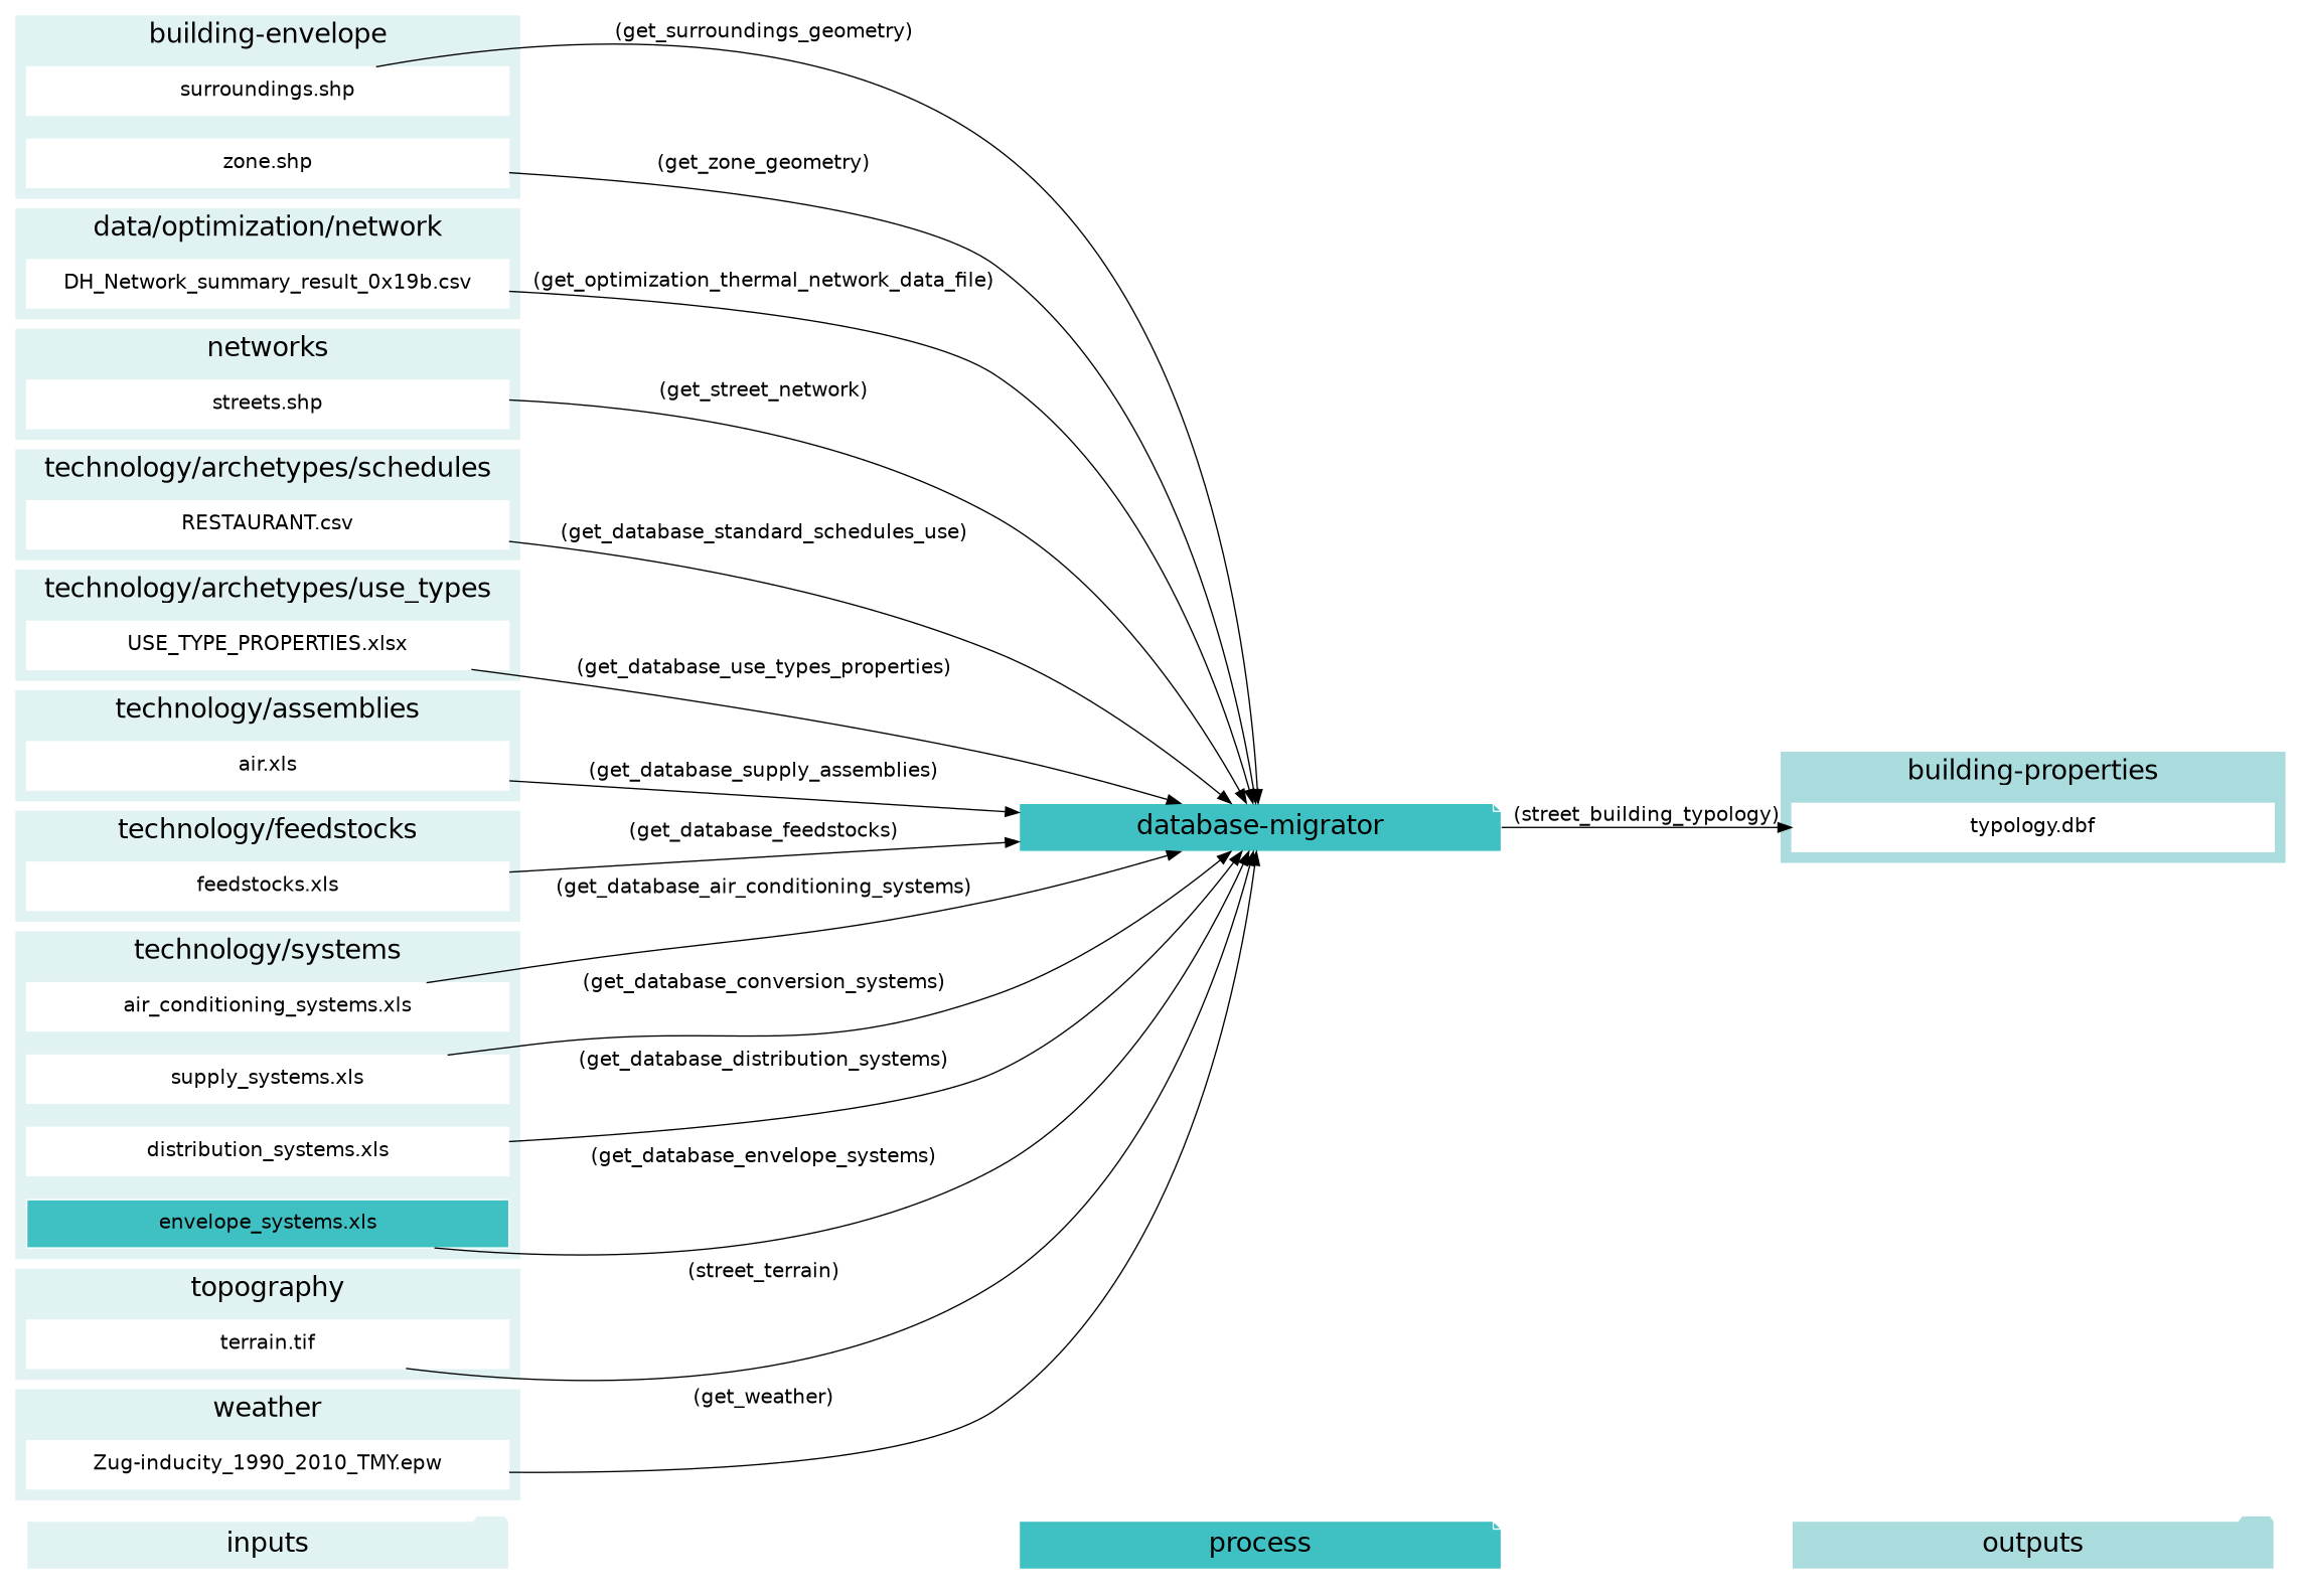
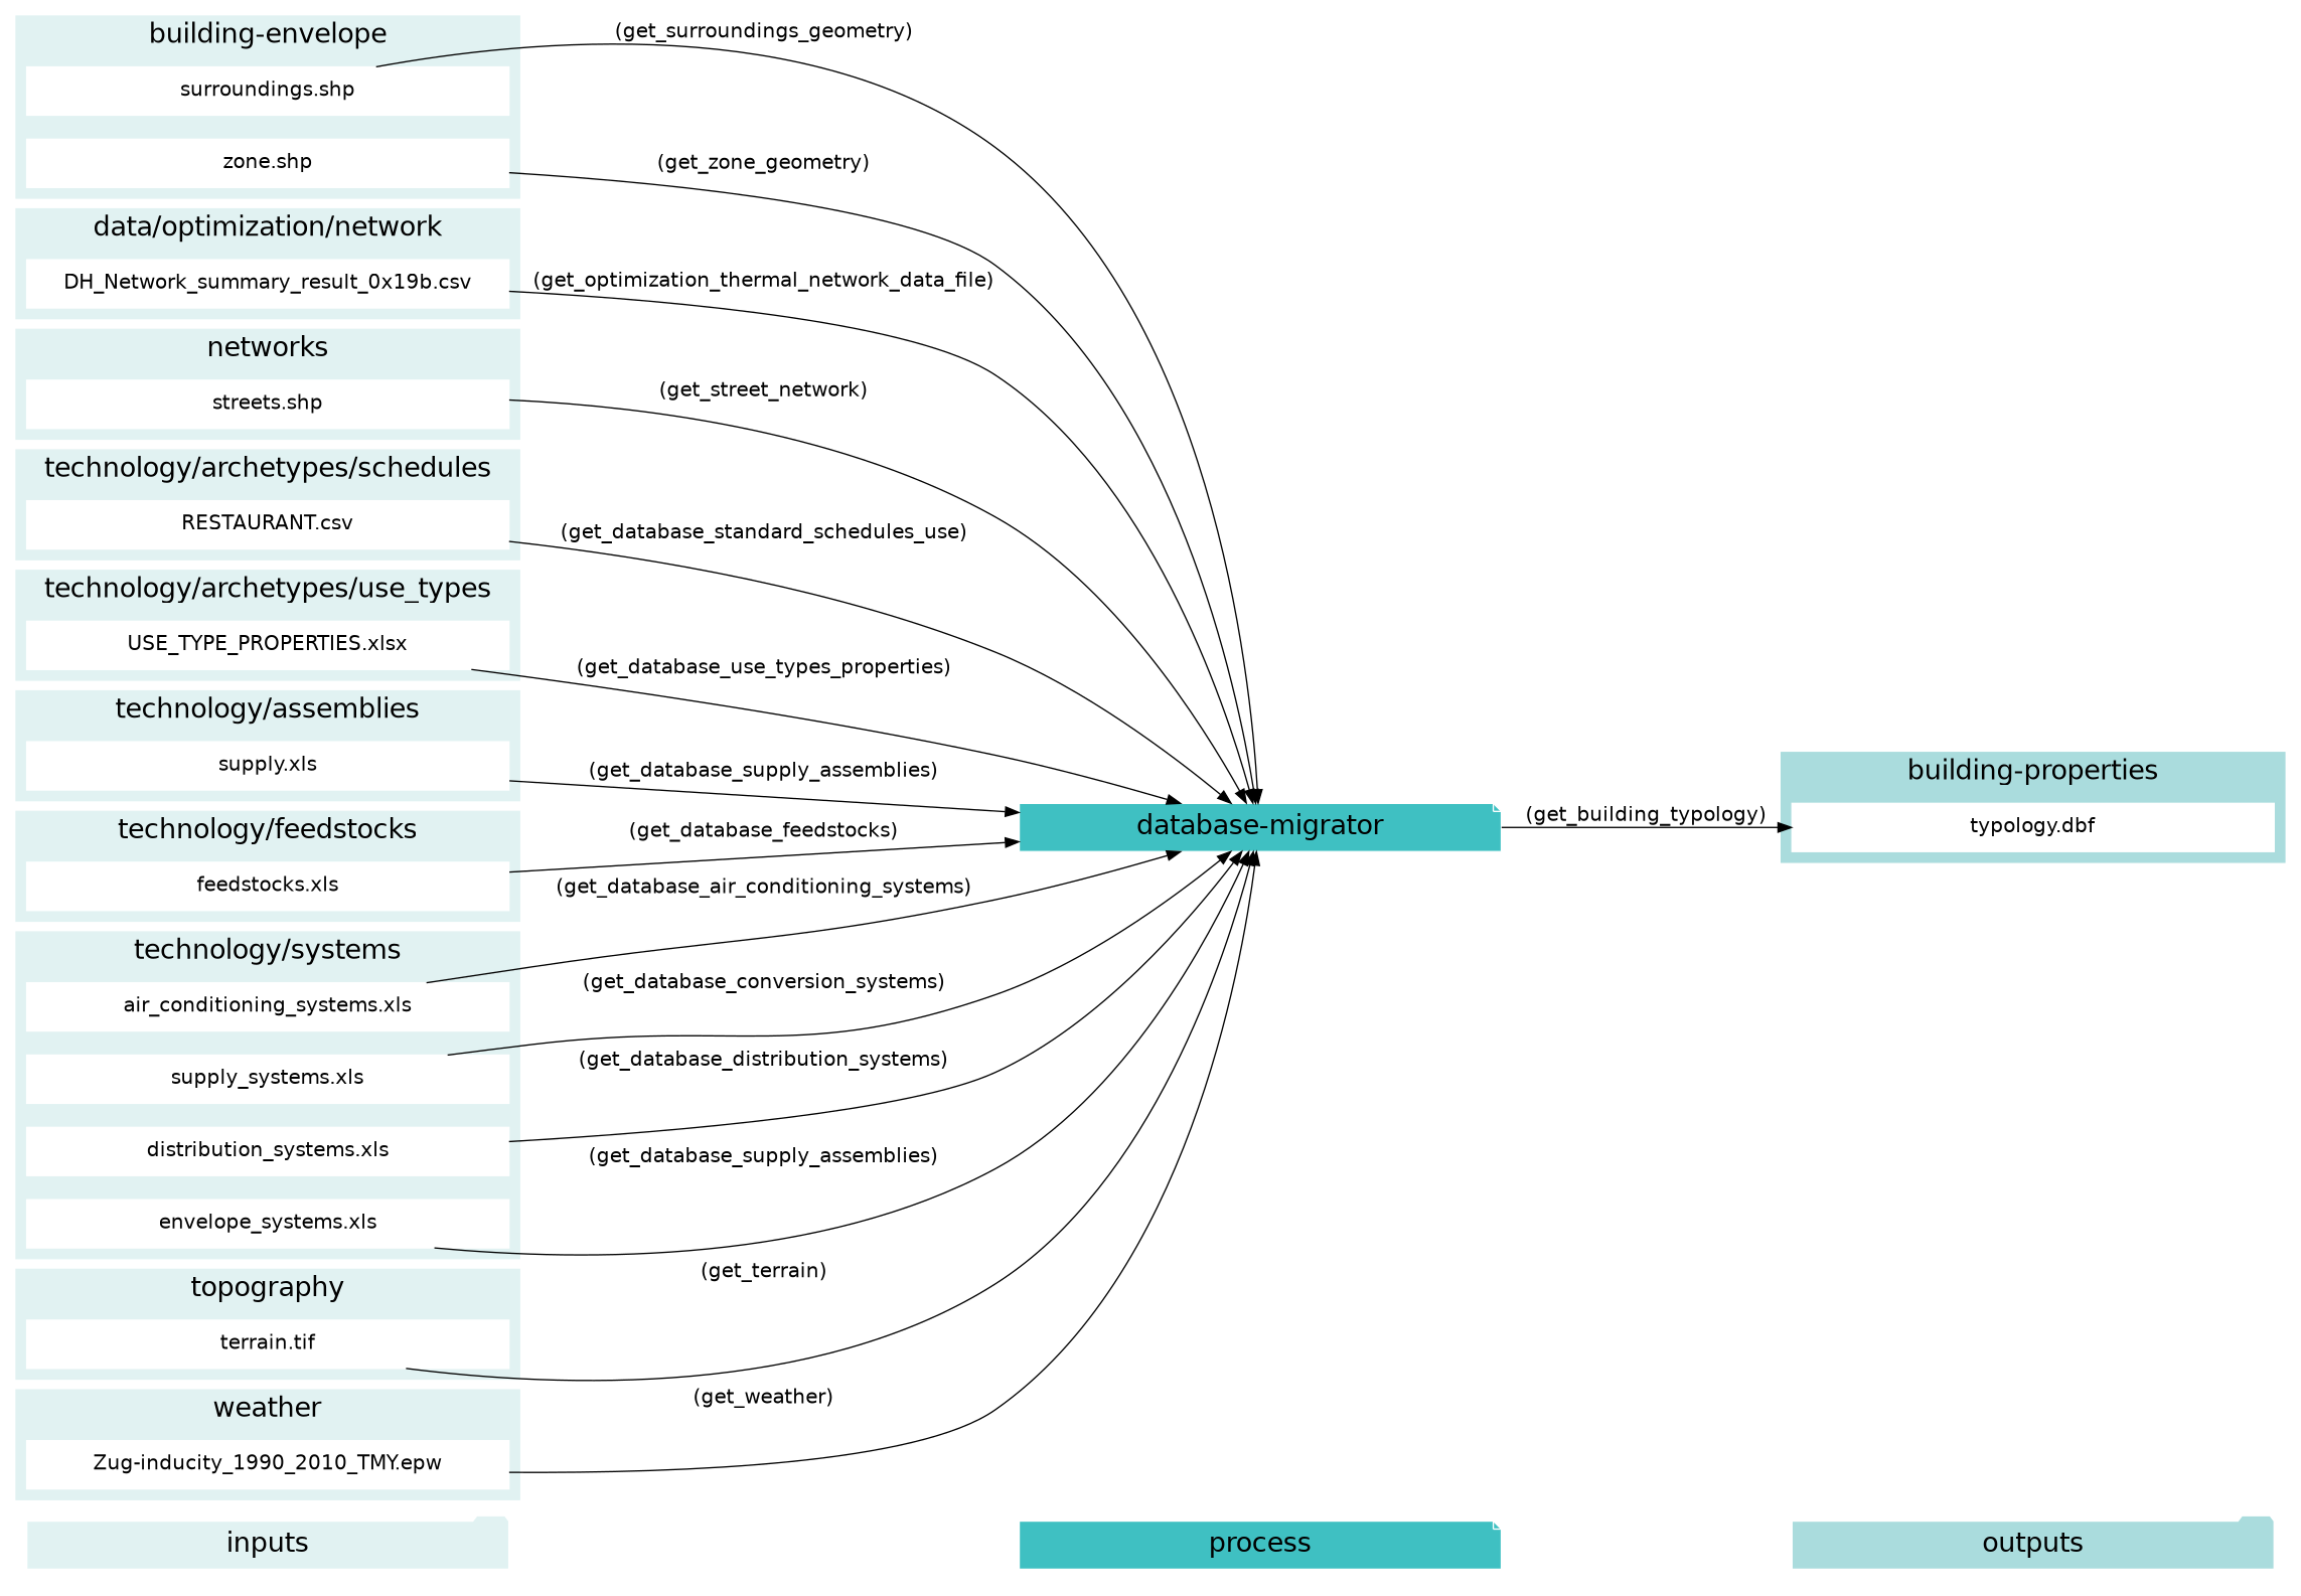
  digraph {
    fontname="DejaVu Sans"
    newrank=true
    rankdir=LR
    node [color=white fixedsize=true fontname="DejaVu Sans" fontsize=15 shape=box style=filled]
    edge [fontname="DejaVu Sans" fontsize=15]
    process [fillcolor="#3FC0C2" fontsize=20 shape=note width=5]
    outputs [fillcolor="#aadcdd" fontsize=20 shape=folder width=5]
    inputs [fillcolor="#E1F2F2" fontsize=20 shape=folder width=5]
    "typology.dbf" [width=5]
    "surroundings.shp" [width=5]
    "zone.shp" [width=5]
    "DH_Network_summary_result_0x19b.csv" [width=5]
    "streets.shp" [width=5]
    "RESTAURANT.csv" [width=5]
    "USE_TYPE_PROPERTIES.xlsx" [width=5]
-   "supply.xls" [width=5 label="air.xls"]
+   "supply.xls" [width=5]
    "feedstocks.xls" [width=5]
    "air_conditioning_systems.xls" [width=5]
    "supply_systems.xls" [width=5]
    "distribution_systems.xls" [width=5]
-   "envelope_systems.xls" [width=5 fillcolor="#3FC0C2"]
+   "envelope_systems.xls" [width=5]
    "terrain.tif" [width=5]
    "Zug-inducity_1990_2010_TMY.epw" [width=5]
    "database-migrator" [fillcolor="#3FC0C2" fontsize=20 shape=note width=5]
    subgraph cluster_1 {
      fontsize=25
      style=invis
      process
      outputs
      inputs
    }
    subgraph cluster_2 {
      color="#aadcdd"
      fontsize=20
      label="building-properties"
      rank=same
      style=filled
      "typology.dbf"
    }
    subgraph cluster_3 {
      color="#E1F2F2"
      fontsize=20
      label="building-envelope"
      rank=same
      style=filled
      "surroundings.shp"
      "zone.shp"
    }
    subgraph cluster_4 {
      color="#E1F2F2"
      fontsize=20
      label="data/optimization/network"
      rank=same
      style=filled
      "DH_Network_summary_result_0x19b.csv"
    }
    subgraph cluster_5 {
      color="#E1F2F2"
      fontsize=20
      label=networks
      rank=same
      style=filled
      "streets.shp"
    }
    subgraph cluster_6 {
      color="#E1F2F2"
      fontsize=20
      label="technology/archetypes/schedules"
      rank=same
      style=filled
      "RESTAURANT.csv"
    }
    subgraph cluster_7 {
      color="#E1F2F2"
      fontsize=20
      label="technology/archetypes/use_types"
      rank=same
      style=filled
      "USE_TYPE_PROPERTIES.xlsx"
    }
    subgraph cluster_8 {
      color="#E1F2F2"
      fontsize=20
      label="technology/assemblies"
      rank=same
      style=filled
      "supply.xls"
    }
    subgraph cluster_9 {
      color="#E1F2F2"
      fontsize=20
      label="technology/feedstocks"
      rank=same
      style=filled
      "feedstocks.xls"
    }
    subgraph cluster_10 {
      color="#E1F2F2"
      fontsize=20
      label="technology/systems"
      rank=same
      style=filled
      "air_conditioning_systems.xls"
      "supply_systems.xls"
      "distribution_systems.xls"
      "envelope_systems.xls"
    }
    subgraph cluster_11 {
      color="#E1F2F2"
      fontsize=20
      label=topography
      rank=same
      style=filled
      "terrain.tif"
    }
    subgraph cluster_12 {
      color="#E1F2F2"
      fontsize=20
      label=weather
      rank=same
      style=filled
      "Zug-inducity_1990_2010_TMY.epw"
    }
    process -> outputs [style=invis]
    inputs -> process [style=invis]
    "surroundings.shp" -> "database-migrator" [label="(get_surroundings_geometry)"]
    "zone.shp" -> "database-migrator" [label="(get_zone_geometry)"]
    "DH_Network_summary_result_0x19b.csv" -> "database-migrator" [label="(get_optimization_thermal_network_data_file)"]
    "streets.shp" -> "database-migrator" [label="(get_street_network)"]
    "RESTAURANT.csv" -> "database-migrator" [label="(get_database_standard_schedules_use)"]
    "USE_TYPE_PROPERTIES.xlsx" -> "database-migrator" [label="(get_database_use_types_properties)"]
    "supply.xls" -> "database-migrator" [label="(get_database_supply_assemblies)"]
    "feedstocks.xls" -> "database-migrator" [label="(get_database_feedstocks)"]
    "air_conditioning_systems.xls" -> "database-migrator" [label="(get_database_air_conditioning_systems)"]
    "supply_systems.xls" -> "database-migrator" [label="(get_database_conversion_systems)"]
    "distribution_systems.xls" -> "database-migrator" [label="(get_database_distribution_systems)"]
-   "envelope_systems.xls" -> "database-migrator" [label="(get_database_envelope_systems)"]
-   "terrain.tif" -> "database-migrator" [label="(street_terrain)"]
+   "envelope_systems.xls" -> "database-migrator" [label="(get_database_supply_assemblies)"]
+   "terrain.tif" -> "database-migrator" [label="(get_terrain)"]
    "Zug-inducity_1990_2010_TMY.epw" -> "database-migrator" [label="(get_weather)"]
-   "database-migrator" -> "typology.dbf" [label="(street_building_typology)"]
+   "database-migrator" -> "typology.dbf" [label="(get_building_typology)"]
  }
